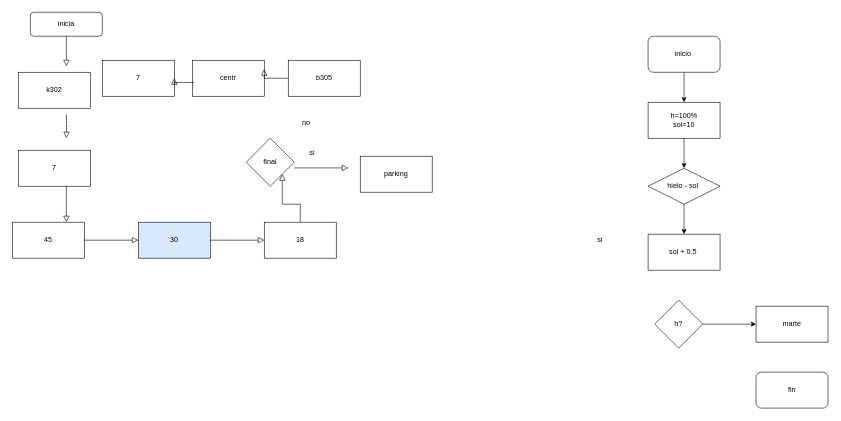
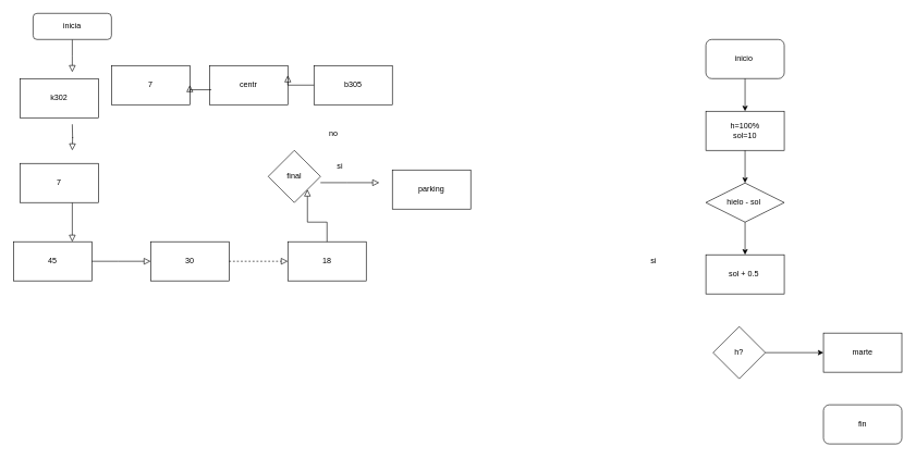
  <mxCell id="0" />
  <mxCell id="1" parent="0" />
  <mxCell id="2" value="" style="rounded=0;html=1;jettySize=auto;orthogonalLoop=1;fontSize=11;endArrow=block;endFill=0;endSize=8;strokeWidth=1;shadow=0;labelBackgroundColor=none;edgeStyle=orthogonalEdgeStyle;" parent="1" source="3" edge="1"><mxGeometry relative="1" as="geometry"><mxPoint x="110" y="110" as="targetPoint" /></mxGeometry></mxCell>
  <mxCell id="3" value="inicia" style="rounded=1;whiteSpace=wrap;html=1;fontSize=12;glass=0;strokeWidth=1;shadow=0;" parent="1" vertex="1"><mxGeometry x="50" y="20" width="120" height="40" as="geometry" /></mxCell>
  <mxCell id="4" value="" style="rounded=0;html=1;jettySize=auto;orthogonalLoop=1;fontSize=11;endArrow=block;endFill=0;endSize=8;strokeWidth=1;shadow=0;labelBackgroundColor=none;edgeStyle=orthogonalEdgeStyle;" parent="1" edge="1"><mxGeometry y="20" relative="1" as="geometry"><mxPoint as="offset" /><mxPoint x="110" y="190" as="sourcePoint" /><mxPoint x="110" y="230" as="targetPoint" /></mxGeometry></mxCell>
  <mxCell id="5" value="" style="rounded=0;html=1;jettySize=auto;orthogonalLoop=1;fontSize=11;endArrow=block;endFill=0;endSize=8;strokeWidth=1;shadow=0;labelBackgroundColor=none;edgeStyle=orthogonalEdgeStyle;" parent="1" edge="1"><mxGeometry x="0.333" y="20" relative="1" as="geometry"><mxPoint as="offset" /><mxPoint x="110" y="310" as="sourcePoint" /><mxPoint x="110" y="370" as="targetPoint" /></mxGeometry></mxCell>
  <mxCell id="6" value="k302" style="rounded=0;whiteSpace=wrap;html=1;" vertex="1" parent="1"><mxGeometry x="30" y="120" width="120" height="60" as="geometry" /></mxCell>
  <mxCell id="7" value="7" style="rounded=0;whiteSpace=wrap;html=1;" vertex="1" parent="1"><mxGeometry x="30" y="250" width="120" height="60" as="geometry" /></mxCell>
  <mxCell id="8" value="45" style="rounded=0;whiteSpace=wrap;html=1;" vertex="1" parent="1"><mxGeometry x="20" y="370" width="120" height="60" as="geometry" /></mxCell>
- <mxCell id="9" value="30" style="rounded=0;whiteSpace=wrap;html=1;fillColor=#dae8fc;" vertex="1" parent="1"><mxGeometry x="230" y="370" width="120" height="60" as="geometry" /></mxCell>
+ <mxCell id="9" value="30" style="rounded=0;whiteSpace=wrap;html=1;" vertex="1" parent="1"><mxGeometry x="230" y="370" width="120" height="60" as="geometry" /></mxCell>
  <mxCell id="10" value="18" style="rounded=0;whiteSpace=wrap;html=1;" vertex="1" parent="1"><mxGeometry x="440" y="370" width="120" height="60" as="geometry" /></mxCell>
  <mxCell id="11" value="" style="rounded=0;html=1;jettySize=auto;orthogonalLoop=1;fontSize=11;endArrow=block;endFill=0;endSize=8;strokeWidth=1;shadow=0;labelBackgroundColor=none;edgeStyle=orthogonalEdgeStyle;entryX=0;entryY=0.5;entryDx=0;entryDy=0;exitX=1;exitY=0.5;exitDx=0;exitDy=0;" edge="1" parent="1" source="8" target="9"><mxGeometry relative="1" as="geometry"><mxPoint x="120" y="266" as="sourcePoint" /><mxPoint x="120" y="316" as="targetPoint" /><Array as="points"><mxPoint x="180" y="400" /><mxPoint x="180" y="400" /></Array></mxGeometry></mxCell>
- <mxCell id="12" value="" style="rounded=0;html=1;jettySize=auto;orthogonalLoop=1;fontSize=11;endArrow=block;endFill=0;endSize=8;strokeWidth=1;shadow=0;labelBackgroundColor=none;edgeStyle=orthogonalEdgeStyle;entryX=0;entryY=0.5;entryDx=0;entryDy=0;exitX=1;exitY=0.5;exitDx=0;exitDy=0;" edge="1" parent="1" source="9" target="10"><mxGeometry relative="1" as="geometry"><mxPoint x="150" y="410" as="sourcePoint" /><mxPoint x="240" y="410" as="targetPoint" /><Array as="points"><mxPoint x="390" y="400" /><mxPoint x="390" y="400" /></Array></mxGeometry></mxCell>
+ <mxCell id="12" value="" style="rounded=0;html=1;jettySize=auto;orthogonalLoop=1;fontSize=11;endArrow=block;endFill=0;endSize=8;strokeWidth=1;shadow=0;labelBackgroundColor=none;edgeStyle=orthogonalEdgeStyle;entryX=0;entryY=0.5;entryDx=0;entryDy=0;exitX=1;exitY=0.5;exitDx=0;exitDy=0;dashed=1;" edge="1" parent="1" source="9" target="10"><mxGeometry relative="1" as="geometry"><mxPoint x="150" y="410" as="sourcePoint" /><mxPoint x="240" y="410" as="targetPoint" /><Array as="points"><mxPoint x="390" y="400" /><mxPoint x="390" y="400" /></Array></mxGeometry></mxCell>
  <mxCell id="13" value="final" style="rhombus;whiteSpace=wrap;html=1;" vertex="1" parent="1"><mxGeometry x="410" y="230" width="80" height="80" as="geometry" /></mxCell>
  <mxCell id="14" value="b305" style="rounded=0;whiteSpace=wrap;html=1;" vertex="1" parent="1"><mxGeometry x="480" y="100" width="120" height="60" as="geometry" /></mxCell>
  <mxCell id="15" value="centr" style="rounded=0;whiteSpace=wrap;html=1;" vertex="1" parent="1"><mxGeometry x="320" y="100" width="120" height="60" as="geometry" /></mxCell>
  <mxCell id="16" value="7" style="rounded=0;whiteSpace=wrap;html=1;" vertex="1" parent="1"><mxGeometry x="170" y="100" width="120" height="60" as="geometry" /></mxCell>
  <mxCell id="17" value="" style="rounded=0;html=1;jettySize=auto;orthogonalLoop=1;fontSize=11;endArrow=block;endFill=0;endSize=8;strokeWidth=1;shadow=0;labelBackgroundColor=none;edgeStyle=orthogonalEdgeStyle;entryX=1;entryY=1;entryDx=0;entryDy=0;exitX=0.5;exitY=0;exitDx=0;exitDy=0;" edge="1" parent="1" source="10" target="13"><mxGeometry relative="1" as="geometry"><mxPoint x="380" y="340" as="sourcePoint" /><mxPoint x="470" y="340" as="targetPoint" /><Array as="points"><mxPoint x="500" y="340" /><mxPoint x="470" y="340" /></Array></mxGeometry></mxCell>
  <mxCell id="18" value="no" style="text;html=1;align=center;verticalAlign=middle;whiteSpace=wrap;rounded=0;" vertex="1" parent="1"><mxGeometry x="480" y="190" width="60" height="30" as="geometry" /></mxCell>
  <mxCell id="19" value="si" style="text;html=1;align=center;verticalAlign=middle;whiteSpace=wrap;rounded=0;" vertex="1" parent="1"><mxGeometry x="490" y="240" width="60" height="30" as="geometry" /></mxCell>
  <mxCell id="20" value="" style="rounded=0;html=1;jettySize=auto;orthogonalLoop=1;fontSize=11;endArrow=block;endFill=0;endSize=8;strokeWidth=1;shadow=0;labelBackgroundColor=none;edgeStyle=orthogonalEdgeStyle;entryX=1;entryY=0.5;entryDx=0;entryDy=0;exitX=0.025;exitY=0.617;exitDx=0;exitDy=0;exitPerimeter=0;" edge="1" parent="1" source="15" target="16"><mxGeometry relative="1" as="geometry"><mxPoint x="260" y="204.5" as="sourcePoint" /><mxPoint x="350" y="204.5" as="targetPoint" /><Array as="points"><mxPoint x="290" y="137" /></Array></mxGeometry></mxCell>
  <mxCell id="21" value="" style="rounded=0;html=1;jettySize=auto;orthogonalLoop=1;fontSize=11;endArrow=block;endFill=0;endSize=8;strokeWidth=1;shadow=0;labelBackgroundColor=none;edgeStyle=orthogonalEdgeStyle;entryX=1;entryY=0.25;entryDx=0;entryDy=0;exitX=0;exitY=0.5;exitDx=0;exitDy=0;" edge="1" parent="1" source="14" target="15"><mxGeometry y="20" relative="1" as="geometry"><mxPoint as="offset" /><mxPoint x="450" y="140" as="sourcePoint" /><mxPoint x="120" y="240" as="targetPoint" /><Array as="points"><mxPoint x="440" y="130" /></Array></mxGeometry></mxCell>
  <mxCell id="22" value="" style="rounded=0;html=1;jettySize=auto;orthogonalLoop=1;fontSize=11;endArrow=block;endFill=0;endSize=8;strokeWidth=1;shadow=0;labelBackgroundColor=none;edgeStyle=orthogonalEdgeStyle;entryX=0;entryY=0.5;entryDx=0;entryDy=0;exitX=1;exitY=0.5;exitDx=0;exitDy=0;" edge="1" parent="1"><mxGeometry relative="1" as="geometry"><mxPoint x="490" y="279.5" as="sourcePoint" /><mxPoint x="580" y="279.5" as="targetPoint" /><Array as="points"><mxPoint x="530" y="279.5" /><mxPoint x="530" y="279.5" /></Array></mxGeometry></mxCell>
  <mxCell id="23" value="parking" style="rounded=0;whiteSpace=wrap;html=1;" vertex="1" parent="1"><mxGeometry x="600" y="260" width="120" height="60" as="geometry" /></mxCell>
  <mxCell id="24" value="inicio&amp;nbsp;" style="rounded=1;whiteSpace=wrap;html=1;" vertex="1" parent="1"><mxGeometry x="1080" y="60" width="120" height="60" as="geometry" /></mxCell>
  <mxCell id="25" value="h=100%&lt;div&gt;sol=10&lt;/div&gt;" style="rounded=0;whiteSpace=wrap;html=1;" vertex="1" parent="1"><mxGeometry x="1080" y="170" width="120" height="60" as="geometry" /></mxCell>
  <mxCell id="26" value="hielo - sol&amp;nbsp;" style="rhombus;whiteSpace=wrap;html=1;" vertex="1" parent="1"><mxGeometry x="1080" y="280" width="120" height="60" as="geometry" /></mxCell>
  <mxCell id="27" value="sol + 0.5&amp;nbsp;" style="rounded=0;whiteSpace=wrap;html=1;" vertex="1" parent="1"><mxGeometry x="1080" y="390" width="120" height="60" as="geometry" /></mxCell>
  <mxCell id="28" value="marte" style="rounded=0;whiteSpace=wrap;html=1;" vertex="1" parent="1"><mxGeometry x="1260" y="510" width="120" height="60" as="geometry" /></mxCell>
  <mxCell id="29" value="h?" style="rhombus;whiteSpace=wrap;html=1;" vertex="1" parent="1"><mxGeometry x="1091" y="500" width="80" height="80" as="geometry" /></mxCell>
  <mxCell id="30" value="fin" style="rounded=1;whiteSpace=wrap;html=1;" vertex="1" parent="1"><mxGeometry x="1260" y="620" width="120" height="60" as="geometry" /></mxCell>
  <mxCell id="31" value="si" style="text;html=1;align=center;verticalAlign=middle;whiteSpace=wrap;rounded=0;" vertex="1" parent="1"><mxGeometry x="970" y="385" width="60" height="30" as="geometry" /></mxCell>
  <mxCell id="32" value="" style="endArrow=classic;html=1;rounded=0;entryX=0;entryY=0.5;entryDx=0;entryDy=0;" edge="1" parent="1" source="29" target="28"><mxGeometry width="50" height="50" relative="1" as="geometry"><mxPoint x="1080" y="370" as="sourcePoint" /><mxPoint x="1130" y="320" as="targetPoint" /></mxGeometry></mxCell>
  <mxCell id="33" value="" style="endArrow=classic;html=1;rounded=0;exitX=0.5;exitY=1;exitDx=0;exitDy=0;" edge="1" parent="1" source="24"><mxGeometry width="50" height="50" relative="1" as="geometry"><mxPoint x="1080" y="370" as="sourcePoint" /><mxPoint x="1140" y="170" as="targetPoint" /></mxGeometry></mxCell>
  <mxCell id="34" value="" style="endArrow=classic;html=1;rounded=0;entryX=0.5;entryY=0;entryDx=0;entryDy=0;exitX=0.5;exitY=1;exitDx=0;exitDy=0;" edge="1" parent="1" source="25" target="26"><mxGeometry width="50" height="50" relative="1" as="geometry"><mxPoint x="1080" y="370" as="sourcePoint" /><mxPoint x="1130" y="320" as="targetPoint" /></mxGeometry></mxCell>
  <mxCell id="35" value="" style="endArrow=classic;html=1;rounded=0;entryX=0.5;entryY=0;entryDx=0;entryDy=0;exitX=0.5;exitY=1;exitDx=0;exitDy=0;" edge="1" parent="1" source="26" target="27"><mxGeometry width="50" height="50" relative="1" as="geometry"><mxPoint x="1080" y="370" as="sourcePoint" /><mxPoint x="1130" y="320" as="targetPoint" /></mxGeometry></mxCell>
